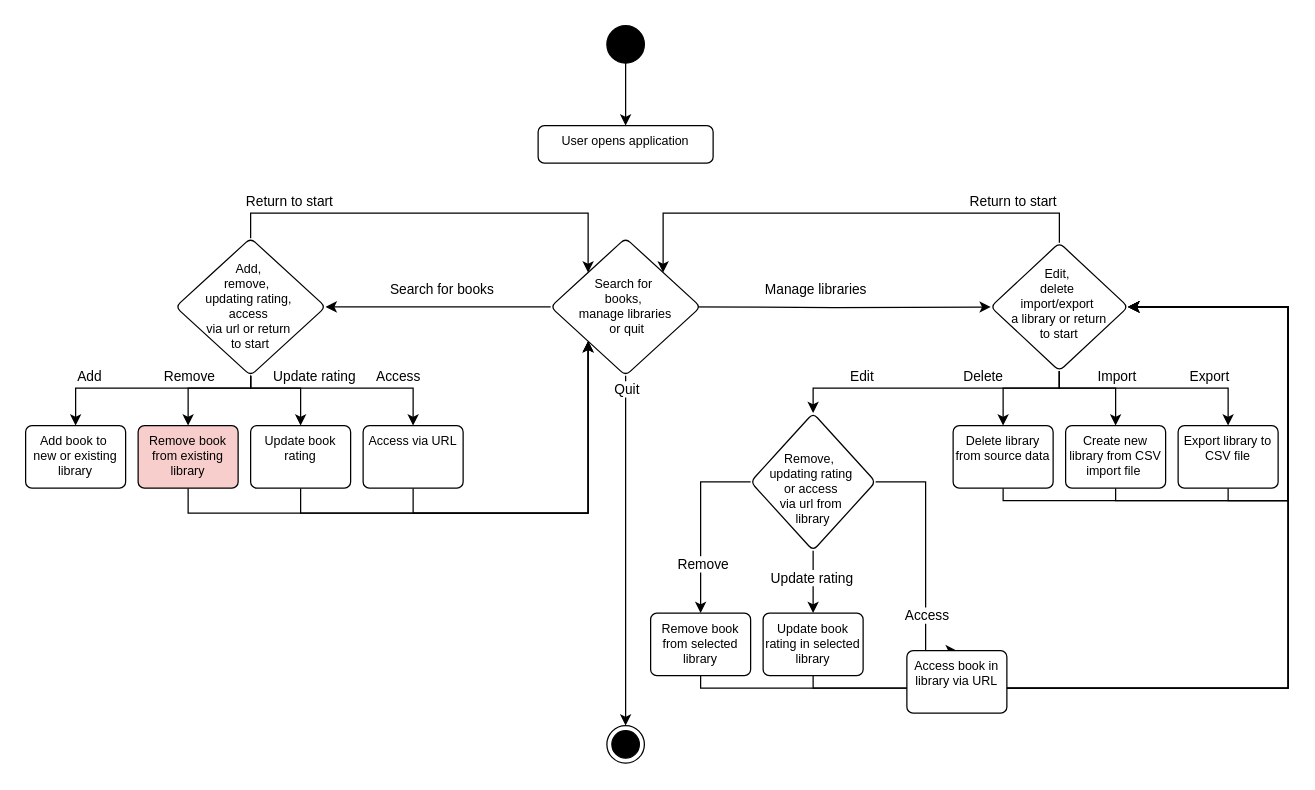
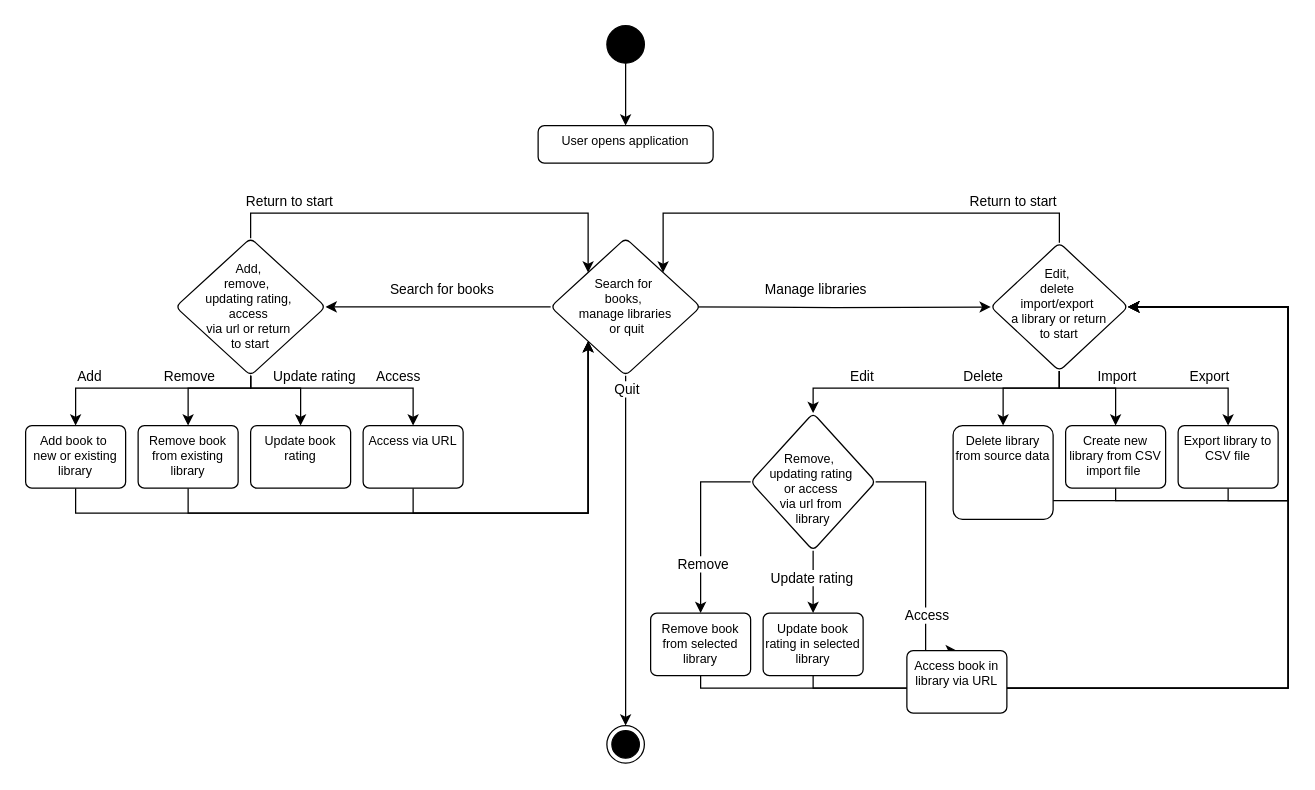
  <mxCell id="0" />
  <mxCell id="1" parent="0" />
  <mxCell id="2" style="edgeStyle=orthogonalEdgeStyle;rounded=0;orthogonalLoop=1;jettySize=auto;html=1;entryX=0.5;entryY=0;entryDx=0;entryDy=0;" edge="1" parent="1" source="3" target="4"><mxGeometry relative="1" as="geometry" /></mxCell>
  <mxCell id="3" value="" style="ellipse;fillColor=strokeColor;html=1;" vertex="1" parent="1"><mxGeometry x="485" y="20" width="30" height="30" as="geometry" /></mxCell>
  <mxCell id="4" value="User opens application" style="html=1;align=center;verticalAlign=top;rounded=1;absoluteArcSize=1;arcSize=10;dashed=0;whiteSpace=wrap;fontSize=10;" vertex="1" parent="1"><mxGeometry x="430" y="100" width="140" height="30" as="geometry" /></mxCell>
  <mxCell id="5" style="edgeStyle=orthogonalEdgeStyle;rounded=0;orthogonalLoop=1;jettySize=auto;html=1;exitX=0;exitY=0.5;exitDx=0;exitDy=0;" edge="1" parent="1" source="11" target="23"><mxGeometry relative="1" as="geometry"><mxPoint x="340" y="245" as="sourcePoint" /></mxGeometry></mxCell>
  <mxCell id="6" value="Search for books" style="edgeLabel;html=1;align=center;verticalAlign=middle;resizable=0;points=[];" vertex="1" connectable="0" parent="5"><mxGeometry x="-0.025" y="4" relative="1" as="geometry"><mxPoint y="-19" as="offset" /></mxGeometry></mxCell>
  <mxCell id="7" value="" style="edgeStyle=orthogonalEdgeStyle;rounded=0;orthogonalLoop=1;jettySize=auto;html=1;" edge="1" parent="1" target="43"><mxGeometry relative="1" as="geometry"><mxPoint x="542" y="245" as="sourcePoint" /></mxGeometry></mxCell>
  <mxCell id="8" value="Manage libraries" style="edgeLabel;html=1;align=center;verticalAlign=middle;resizable=0;points=[];" vertex="1" connectable="0" parent="7"><mxGeometry x="-0.203" relative="1" as="geometry"><mxPoint x="10" y="-15" as="offset" /></mxGeometry></mxCell>
  <mxCell id="9" style="edgeStyle=orthogonalEdgeStyle;rounded=0;orthogonalLoop=1;jettySize=auto;html=1;" edge="1" parent="1" source="11"><mxGeometry relative="1" as="geometry"><mxPoint x="500" y="580" as="targetPoint" /></mxGeometry></mxCell>
  <mxCell id="10" value="Quit" style="edgeLabel;html=1;align=center;verticalAlign=middle;resizable=0;points=[];" vertex="1" connectable="0" parent="9"><mxGeometry x="-0.492" y="3" relative="1" as="geometry"><mxPoint x="-3" y="-61" as="offset" /></mxGeometry></mxCell>
  <mxCell id="11" value="&lt;div style=&quot;font-size: 10px;&quot;&gt;&lt;br style=&quot;font-size: 10px;&quot;&gt;&lt;/div&gt;&lt;div&gt;&lt;br&gt;&lt;/div&gt;&lt;div&gt;Search for&amp;nbsp;&lt;/div&gt;&lt;div&gt;books,&amp;nbsp;&lt;/div&gt;&lt;div&gt;manage&amp;nbsp;&lt;span style=&quot;background-color: initial;&quot;&gt;libraries&lt;/span&gt;&lt;/div&gt;&lt;div&gt;&lt;span style=&quot;background-color: initial;&quot;&gt;&amp;nbsp;or quit&lt;/span&gt;&lt;/div&gt;" style="rhombus;whiteSpace=wrap;html=1;verticalAlign=top;rounded=1;arcSize=10;dashed=0;fontSize=10;" vertex="1" parent="1"><mxGeometry x="440" y="190" width="120" height="110" as="geometry" /></mxCell>
  <mxCell id="12" value="" style="edgeStyle=orthogonalEdgeStyle;rounded=0;orthogonalLoop=1;jettySize=auto;html=1;" edge="1" parent="1"><mxGeometry relative="1" as="geometry"><mxPoint x="200" y="275" as="sourcePoint" /><mxPoint x="200" y="290" as="targetPoint" /></mxGeometry></mxCell>
  <mxCell id="13" style="edgeStyle=orthogonalEdgeStyle;rounded=0;orthogonalLoop=1;jettySize=auto;html=1;entryX=0.5;entryY=0;entryDx=0;entryDy=0;" edge="1" parent="1" source="23" target="25"><mxGeometry relative="1" as="geometry"><Array as="points"><mxPoint x="200" y="310" /><mxPoint x="60" y="310" /></Array></mxGeometry></mxCell>
  <mxCell id="14" value="Add" style="edgeLabel;html=1;align=center;verticalAlign=middle;resizable=0;points=[];" vertex="1" connectable="0" parent="13"><mxGeometry x="0.156" y="2" relative="1" as="geometry"><mxPoint x="-36" y="-12" as="offset" /></mxGeometry></mxCell>
  <mxCell id="15" style="edgeStyle=orthogonalEdgeStyle;rounded=0;orthogonalLoop=1;jettySize=auto;html=1;entryX=0.5;entryY=0;entryDx=0;entryDy=0;" edge="1" parent="1" source="23" target="27"><mxGeometry relative="1" as="geometry"><Array as="points"><mxPoint x="200" y="310" /><mxPoint x="150" y="310" /></Array></mxGeometry></mxCell>
  <mxCell id="16" value="Remove" style="edgeLabel;html=1;align=center;verticalAlign=middle;resizable=0;points=[];" vertex="1" connectable="0" parent="15"><mxGeometry x="0.178" y="-1" relative="1" as="geometry"><mxPoint x="-7" y="-9" as="offset" /></mxGeometry></mxCell>
  <mxCell id="17" style="edgeStyle=orthogonalEdgeStyle;rounded=0;orthogonalLoop=1;jettySize=auto;html=1;entryX=0.5;entryY=0;entryDx=0;entryDy=0;" edge="1" parent="1" source="23" target="29"><mxGeometry relative="1" as="geometry"><Array as="points"><mxPoint x="200" y="310" /><mxPoint x="240" y="310" /></Array></mxGeometry></mxCell>
  <mxCell id="18" style="edgeStyle=orthogonalEdgeStyle;rounded=0;orthogonalLoop=1;jettySize=auto;html=1;entryX=0.5;entryY=0;entryDx=0;entryDy=0;" edge="1" parent="1" source="23" target="31"><mxGeometry relative="1" as="geometry"><Array as="points"><mxPoint x="200" y="310" /><mxPoint x="330" y="310" /></Array></mxGeometry></mxCell>
  <mxCell id="19" value="Update rating" style="edgeLabel;html=1;align=center;verticalAlign=middle;resizable=0;points=[];" vertex="1" connectable="0" parent="18"><mxGeometry x="-0.682" relative="1" as="geometry"><mxPoint x="33" y="-10" as="offset" /></mxGeometry></mxCell>
  <mxCell id="20" value="Access" style="edgeLabel;html=1;align=center;verticalAlign=middle;resizable=0;points=[];" vertex="1" connectable="0" parent="18"><mxGeometry x="0.494" y="-1" relative="1" as="geometry"><mxPoint y="-11" as="offset" /></mxGeometry></mxCell>
  <mxCell id="21" style="edgeStyle=orthogonalEdgeStyle;rounded=0;orthogonalLoop=1;jettySize=auto;html=1;entryX=0;entryY=0;entryDx=0;entryDy=0;" edge="1" parent="1" source="23" target="11"><mxGeometry relative="1" as="geometry"><Array as="points"><mxPoint x="200" y="170" /><mxPoint x="470" y="170" /></Array></mxGeometry></mxCell>
  <mxCell id="22" value="Return to start" style="edgeLabel;html=1;align=center;verticalAlign=middle;resizable=0;points=[];" vertex="1" connectable="0" parent="21"><mxGeometry x="-0.805" y="-1" relative="1" as="geometry"><mxPoint x="17" y="-11" as="offset" /></mxGeometry></mxCell>
  <mxCell id="23" value="&lt;div style=&quot;font-size: 10px;&quot;&gt;&lt;br&gt;&lt;/div&gt;&lt;div style=&quot;font-size: 10px;&quot;&gt;Add,&amp;nbsp;&lt;div&gt;remove,&amp;nbsp;&amp;nbsp;&lt;/div&gt;&lt;div&gt;&lt;span style=&quot;background-color: initial;&quot;&gt;updating rating,&amp;nbsp;&lt;/span&gt;&lt;/div&gt;&lt;div&gt;&lt;span style=&quot;background-color: initial;&quot;&gt;access&amp;nbsp;&lt;/span&gt;&lt;/div&gt;&lt;div&gt;&lt;span style=&quot;background-color: initial;&quot;&gt;via url or return&amp;nbsp;&lt;/span&gt;&lt;/div&gt;&lt;div&gt;&lt;span style=&quot;background-color: initial;&quot;&gt;to start&lt;/span&gt;&lt;/div&gt;&lt;/div&gt;" style="rhombus;whiteSpace=wrap;html=1;verticalAlign=top;rounded=1;arcSize=10;dashed=0;fontSize=10;" vertex="1" parent="1"><mxGeometry x="140" y="190" width="120" height="110" as="geometry" /></mxCell>
+ <mxCell id="24" style="edgeStyle=orthogonalEdgeStyle;rounded=0;orthogonalLoop=1;jettySize=auto;html=1;entryX=0;entryY=1;entryDx=0;entryDy=0;" edge="1" parent="1" source="25" target="11"><mxGeometry relative="1" as="geometry"><Array as="points"><mxPoint x="60" y="410" /><mxPoint x="470" y="410" /></Array></mxGeometry></mxCell>
  <mxCell id="25" value="Add book to&amp;nbsp;&lt;div&gt;new or existing library&lt;/div&gt;" style="whiteSpace=wrap;html=1;fontSize=10;verticalAlign=top;rounded=1;arcSize=10;dashed=0;" vertex="1" parent="1"><mxGeometry x="20" y="340" width="80" height="50" as="geometry" /></mxCell>
  <mxCell id="26" style="edgeStyle=orthogonalEdgeStyle;rounded=0;orthogonalLoop=1;jettySize=auto;html=1;entryX=0;entryY=1;entryDx=0;entryDy=0;" edge="1" parent="1" source="27" target="11"><mxGeometry relative="1" as="geometry"><Array as="points"><mxPoint x="150" y="410" /><mxPoint x="470" y="410" /></Array></mxGeometry></mxCell>
- <mxCell id="27" value="Remove book from existing library" style="whiteSpace=wrap;html=1;fontSize=10;verticalAlign=top;rounded=1;arcSize=10;dashed=0;fillColor=#f8cecc;" vertex="1" parent="1"><mxGeometry x="110" y="340" width="80" height="50" as="geometry" /></mxCell>
- <mxCell id="28" style="edgeStyle=orthogonalEdgeStyle;rounded=0;orthogonalLoop=1;jettySize=auto;html=1;entryX=0;entryY=1;entryDx=0;entryDy=0;exitX=0.5;exitY=1;exitDx=0;exitDy=0;" edge="1" parent="1" source="29" target="11"><mxGeometry relative="1" as="geometry"><Array as="points"><mxPoint x="240" y="410" /><mxPoint x="470" y="410" /></Array></mxGeometry></mxCell>
+ <mxCell id="27" value="Remove book from existing library" style="whiteSpace=wrap;html=1;fontSize=10;verticalAlign=top;rounded=1;arcSize=10;dashed=0;" vertex="1" parent="1"><mxGeometry x="110" y="340" width="80" height="50" as="geometry" /></mxCell>
  <mxCell id="29" value="Update book rating" style="whiteSpace=wrap;html=1;fontSize=10;verticalAlign=top;rounded=1;arcSize=10;dashed=0;" vertex="1" parent="1"><mxGeometry x="200" y="340" width="80" height="50" as="geometry" /></mxCell>
  <mxCell id="30" style="edgeStyle=orthogonalEdgeStyle;rounded=0;orthogonalLoop=1;jettySize=auto;html=1;entryX=0;entryY=1;entryDx=0;entryDy=0;endArrow=open;" edge="1" parent="1" source="31" target="11"><mxGeometry relative="1" as="geometry"><Array as="points"><mxPoint x="330" y="410" /><mxPoint x="470" y="410" /></Array></mxGeometry></mxCell>
  <mxCell id="31" value="Access via URL" style="whiteSpace=wrap;html=1;fontSize=10;verticalAlign=top;rounded=1;arcSize=10;dashed=0;" vertex="1" parent="1"><mxGeometry x="290" y="340" width="80" height="50" as="geometry" /></mxCell>
  <mxCell id="32" value="" style="ellipse;html=1;shape=endState;fillColor=strokeColor;" vertex="1" parent="1"><mxGeometry x="485" y="580" width="30" height="30" as="geometry" /></mxCell>
  <mxCell id="33" style="edgeStyle=orthogonalEdgeStyle;rounded=0;orthogonalLoop=1;jettySize=auto;html=1;entryX=0.5;entryY=0;entryDx=0;entryDy=0;" edge="1" parent="1" source="43" target="45"><mxGeometry relative="1" as="geometry"><Array as="points"><mxPoint x="847" y="310" /><mxPoint x="802" y="310" /></Array></mxGeometry></mxCell>
  <mxCell id="34" style="edgeStyle=orthogonalEdgeStyle;rounded=0;orthogonalLoop=1;jettySize=auto;html=1;" edge="1" parent="1" source="43" target="47"><mxGeometry relative="1" as="geometry"><Array as="points"><mxPoint x="847" y="310" /><mxPoint x="892" y="310" /></Array></mxGeometry></mxCell>
  <mxCell id="35" style="edgeStyle=orthogonalEdgeStyle;rounded=0;orthogonalLoop=1;jettySize=auto;html=1;" edge="1" parent="1" source="43" target="56"><mxGeometry relative="1" as="geometry"><Array as="points"><mxPoint x="847" y="310" /></Array></mxGeometry></mxCell>
  <mxCell id="36" value="Edit" style="edgeLabel;html=1;align=center;verticalAlign=middle;resizable=0;points=[];" vertex="1" connectable="0" parent="35"><mxGeometry x="-0.005" y="2" relative="1" as="geometry"><mxPoint x="-57" y="-12" as="offset" /></mxGeometry></mxCell>
  <mxCell id="37" value="Delete" style="edgeLabel;html=1;align=center;verticalAlign=middle;resizable=0;points=[];" vertex="1" connectable="0" parent="35"><mxGeometry x="-0.533" y="-1" relative="1" as="geometry"><mxPoint x="-21" y="-9" as="offset" /></mxGeometry></mxCell>
  <mxCell id="38" style="edgeStyle=orthogonalEdgeStyle;rounded=0;orthogonalLoop=1;jettySize=auto;html=1;entryX=0.5;entryY=0;entryDx=0;entryDy=0;" edge="1" parent="1" source="43" target="49"><mxGeometry relative="1" as="geometry"><Array as="points"><mxPoint x="847" y="310" /><mxPoint x="982" y="310" /></Array></mxGeometry></mxCell>
  <mxCell id="39" value="Import" style="edgeLabel;html=1;align=center;verticalAlign=middle;resizable=0;points=[];" vertex="1" connectable="0" parent="38"><mxGeometry x="-0.384" y="-2" relative="1" as="geometry"><mxPoint x="4" y="-12" as="offset" /></mxGeometry></mxCell>
  <mxCell id="40" value="Export" style="edgeLabel;html=1;align=center;verticalAlign=middle;resizable=0;points=[];" vertex="1" connectable="0" parent="38"><mxGeometry x="0.486" y="3" relative="1" as="geometry"><mxPoint y="-7" as="offset" /></mxGeometry></mxCell>
  <mxCell id="41" style="edgeStyle=orthogonalEdgeStyle;rounded=0;orthogonalLoop=1;jettySize=auto;html=1;entryX=1;entryY=0;entryDx=0;entryDy=0;" edge="1" parent="1" source="43" target="11"><mxGeometry relative="1" as="geometry"><Array as="points"><mxPoint x="847" y="170" /><mxPoint x="530" y="170" /></Array></mxGeometry></mxCell>
  <mxCell id="42" value="Return to start" style="edgeLabel;html=1;align=center;verticalAlign=middle;resizable=0;points=[];" vertex="1" connectable="0" parent="41"><mxGeometry x="-0.501" y="-2" relative="1" as="geometry"><mxPoint x="36" y="-8" as="offset" /></mxGeometry></mxCell>
  <mxCell id="43" value="&lt;div&gt;&lt;span style=&quot;background-color: initial;&quot;&gt;&lt;br&gt;&lt;/span&gt;&lt;/div&gt;&lt;span style=&quot;background-color: initial;&quot;&gt;&lt;div&gt;&lt;span style=&quot;background-color: initial;&quot;&gt;Edit,&amp;nbsp;&lt;/span&gt;&lt;br&gt;&lt;/div&gt;&lt;/span&gt;&lt;div&gt;&lt;span style=&quot;background-color: initial;&quot;&gt;delete&amp;nbsp;&lt;/span&gt;&lt;/div&gt;&lt;div&gt;&lt;span style=&quot;background-color: initial;&quot;&gt;import/&lt;/span&gt;&lt;span style=&quot;background-color: initial;&quot;&gt;export&amp;nbsp;&lt;/span&gt;&lt;/div&gt;&lt;div&gt;&lt;span style=&quot;background-color: initial;&quot;&gt;a library or return&lt;/span&gt;&lt;/div&gt;&lt;div&gt;&lt;span style=&quot;background-color: initial;&quot;&gt;to start&lt;/span&gt;&lt;/div&gt;" style="rhombus;whiteSpace=wrap;html=1;fontSize=10;verticalAlign=top;rounded=1;arcSize=10;dashed=0;" vertex="1" parent="1"><mxGeometry x="792" y="193.75" width="110" height="102.5" as="geometry" /></mxCell>
  <mxCell id="44" style="edgeStyle=orthogonalEdgeStyle;rounded=0;orthogonalLoop=1;jettySize=auto;html=1;entryX=1;entryY=0.5;entryDx=0;entryDy=0;" edge="1" parent="1" source="45" target="43"><mxGeometry relative="1" as="geometry"><Array as="points"><mxPoint x="802" y="400" /><mxPoint x="1030" y="400" /><mxPoint x="1030" y="245" /></Array></mxGeometry></mxCell>
- <mxCell id="45" value="Delete library from source data" style="whiteSpace=wrap;html=1;fontSize=10;verticalAlign=top;rounded=1;arcSize=10;dashed=0;" vertex="1" parent="1"><mxGeometry x="762" y="340" width="80" height="50" as="geometry" /></mxCell>
+ <mxCell id="45" value="Delete library from source data" style="whiteSpace=wrap;html=1;fontSize=10;verticalAlign=top;rounded=1;arcSize=10;dashed=0;" vertex="1" parent="1"><mxGeometry x="762" y="340" width="80" height="75" as="geometry" /></mxCell>
  <mxCell id="46" style="edgeStyle=orthogonalEdgeStyle;rounded=0;orthogonalLoop=1;jettySize=auto;html=1;entryX=1;entryY=0.5;entryDx=0;entryDy=0;" edge="1" parent="1" source="47" target="43"><mxGeometry relative="1" as="geometry"><Array as="points"><mxPoint x="892" y="400" /><mxPoint x="1030" y="400" /><mxPoint x="1030" y="245" /></Array></mxGeometry></mxCell>
  <mxCell id="47" value="Create new library from CSV import file&amp;nbsp;" style="whiteSpace=wrap;html=1;fontSize=10;verticalAlign=top;rounded=1;arcSize=10;dashed=0;" vertex="1" parent="1"><mxGeometry x="852" y="340" width="80" height="50" as="geometry" /></mxCell>
  <mxCell id="48" style="edgeStyle=orthogonalEdgeStyle;rounded=0;orthogonalLoop=1;jettySize=auto;html=1;entryX=1;entryY=0.5;entryDx=0;entryDy=0;" edge="1" parent="1" source="49" target="43"><mxGeometry relative="1" as="geometry"><Array as="points"><mxPoint x="982" y="400" /><mxPoint x="1030" y="400" /><mxPoint x="1030" y="245" /></Array></mxGeometry></mxCell>
  <mxCell id="49" value="Export library to CSV file" style="whiteSpace=wrap;html=1;fontSize=10;verticalAlign=top;rounded=1;arcSize=10;dashed=0;" vertex="1" parent="1"><mxGeometry x="942" y="340" width="80" height="50" as="geometry" /></mxCell>
  <mxCell id="50" style="edgeStyle=orthogonalEdgeStyle;rounded=0;orthogonalLoop=1;jettySize=auto;html=1;entryX=0.5;entryY=0;entryDx=0;entryDy=0;" edge="1" parent="1" source="56" target="60"><mxGeometry relative="1" as="geometry" /></mxCell>
  <mxCell id="51" value="Update rating" style="edgeLabel;html=1;align=center;verticalAlign=middle;resizable=0;points=[];" vertex="1" connectable="0" parent="50"><mxGeometry x="-0.141" y="-2" relative="1" as="geometry"><mxPoint as="offset" /></mxGeometry></mxCell>
  <mxCell id="52" style="edgeStyle=orthogonalEdgeStyle;rounded=0;orthogonalLoop=1;jettySize=auto;html=1;entryX=0.5;entryY=0;entryDx=0;entryDy=0;" edge="1" parent="1" source="56" target="62"><mxGeometry relative="1" as="geometry"><Array as="points"><mxPoint x="740" y="385" /></Array></mxGeometry></mxCell>
  <mxCell id="53" value="Access" style="edgeLabel;html=1;align=center;verticalAlign=middle;resizable=0;points=[];" vertex="1" connectable="0" parent="52"><mxGeometry x="0.457" relative="1" as="geometry"><mxPoint as="offset" /></mxGeometry></mxCell>
  <mxCell id="54" style="edgeStyle=orthogonalEdgeStyle;rounded=0;orthogonalLoop=1;jettySize=auto;html=1;entryX=0.5;entryY=0;entryDx=0;entryDy=0;" edge="1" parent="1" source="56" target="58"><mxGeometry relative="1" as="geometry"><Array as="points"><mxPoint x="560" y="385" /></Array></mxGeometry></mxCell>
  <mxCell id="55" value="Remove" style="edgeLabel;html=1;align=center;verticalAlign=middle;resizable=0;points=[];" vertex="1" connectable="0" parent="54"><mxGeometry x="0.449" y="1" relative="1" as="geometry"><mxPoint as="offset" /></mxGeometry></mxCell>
  <mxCell id="56" value="&lt;div style=&quot;font-size: 10px;&quot;&gt;&lt;br&gt;&lt;/div&gt;&lt;div style=&quot;font-size: 10px;&quot;&gt;&lt;div&gt;&lt;br&gt;&lt;/div&gt;&lt;div&gt;Remove,&amp;nbsp;&amp;nbsp;&lt;/div&gt;&lt;div&gt;&lt;span style=&quot;background-color: initial;&quot;&gt;updating rating&amp;nbsp;&lt;/span&gt;&lt;/div&gt;&lt;div&gt;&lt;span style=&quot;background-color: initial;&quot;&gt;or access&amp;nbsp;&lt;/span&gt;&lt;/div&gt;&lt;div&gt;&lt;span style=&quot;background-color: initial;&quot;&gt;via url from&amp;nbsp;&lt;/span&gt;&lt;/div&gt;&lt;div&gt;&lt;span style=&quot;background-color: initial;&quot;&gt;library&lt;/span&gt;&lt;/div&gt;&lt;/div&gt;" style="rhombus;whiteSpace=wrap;html=1;verticalAlign=top;rounded=1;arcSize=10;dashed=0;fontSize=10;" vertex="1" parent="1"><mxGeometry x="600" y="330" width="100" height="110" as="geometry" /></mxCell>
  <mxCell id="57" style="edgeStyle=orthogonalEdgeStyle;rounded=0;orthogonalLoop=1;jettySize=auto;html=1;entryX=1;entryY=0.5;entryDx=0;entryDy=0;" edge="1" parent="1" source="58" target="43"><mxGeometry relative="1" as="geometry"><Array as="points"><mxPoint x="560" y="550" /><mxPoint x="1030" y="550" /><mxPoint x="1030" y="245" /></Array></mxGeometry></mxCell>
  <mxCell id="58" value="Remove book from selected library" style="whiteSpace=wrap;html=1;fontSize=10;verticalAlign=top;rounded=1;arcSize=10;dashed=0;" vertex="1" parent="1"><mxGeometry x="520" y="490" width="80" height="50" as="geometry" /></mxCell>
  <mxCell id="59" style="edgeStyle=orthogonalEdgeStyle;rounded=0;orthogonalLoop=1;jettySize=auto;html=1;entryX=1;entryY=0.5;entryDx=0;entryDy=0;" edge="1" parent="1" source="60" target="43"><mxGeometry relative="1" as="geometry"><Array as="points"><mxPoint x="650" y="550" /><mxPoint x="1030" y="550" /><mxPoint x="1030" y="245" /></Array></mxGeometry></mxCell>
  <mxCell id="60" value="Update book rating in selected library" style="whiteSpace=wrap;html=1;fontSize=10;verticalAlign=top;rounded=1;arcSize=10;dashed=0;" vertex="1" parent="1"><mxGeometry x="610" y="490" width="80" height="50" as="geometry" /></mxCell>
  <mxCell id="61" style="edgeStyle=orthogonalEdgeStyle;rounded=0;orthogonalLoop=1;jettySize=auto;html=1;entryX=1;entryY=0.5;entryDx=0;entryDy=0;" edge="1" parent="1" source="62" target="43"><mxGeometry relative="1" as="geometry"><Array as="points"><mxPoint x="740" y="550" /><mxPoint x="1030" y="550" /><mxPoint x="1030" y="245" /></Array></mxGeometry></mxCell>
  <mxCell id="62" value="Access book in library via URL" style="whiteSpace=wrap;html=1;fontSize=10;verticalAlign=top;rounded=1;arcSize=10;dashed=0;" vertex="1" parent="1"><mxGeometry x="725" y="520" width="80" height="50" as="geometry" /></mxCell>
